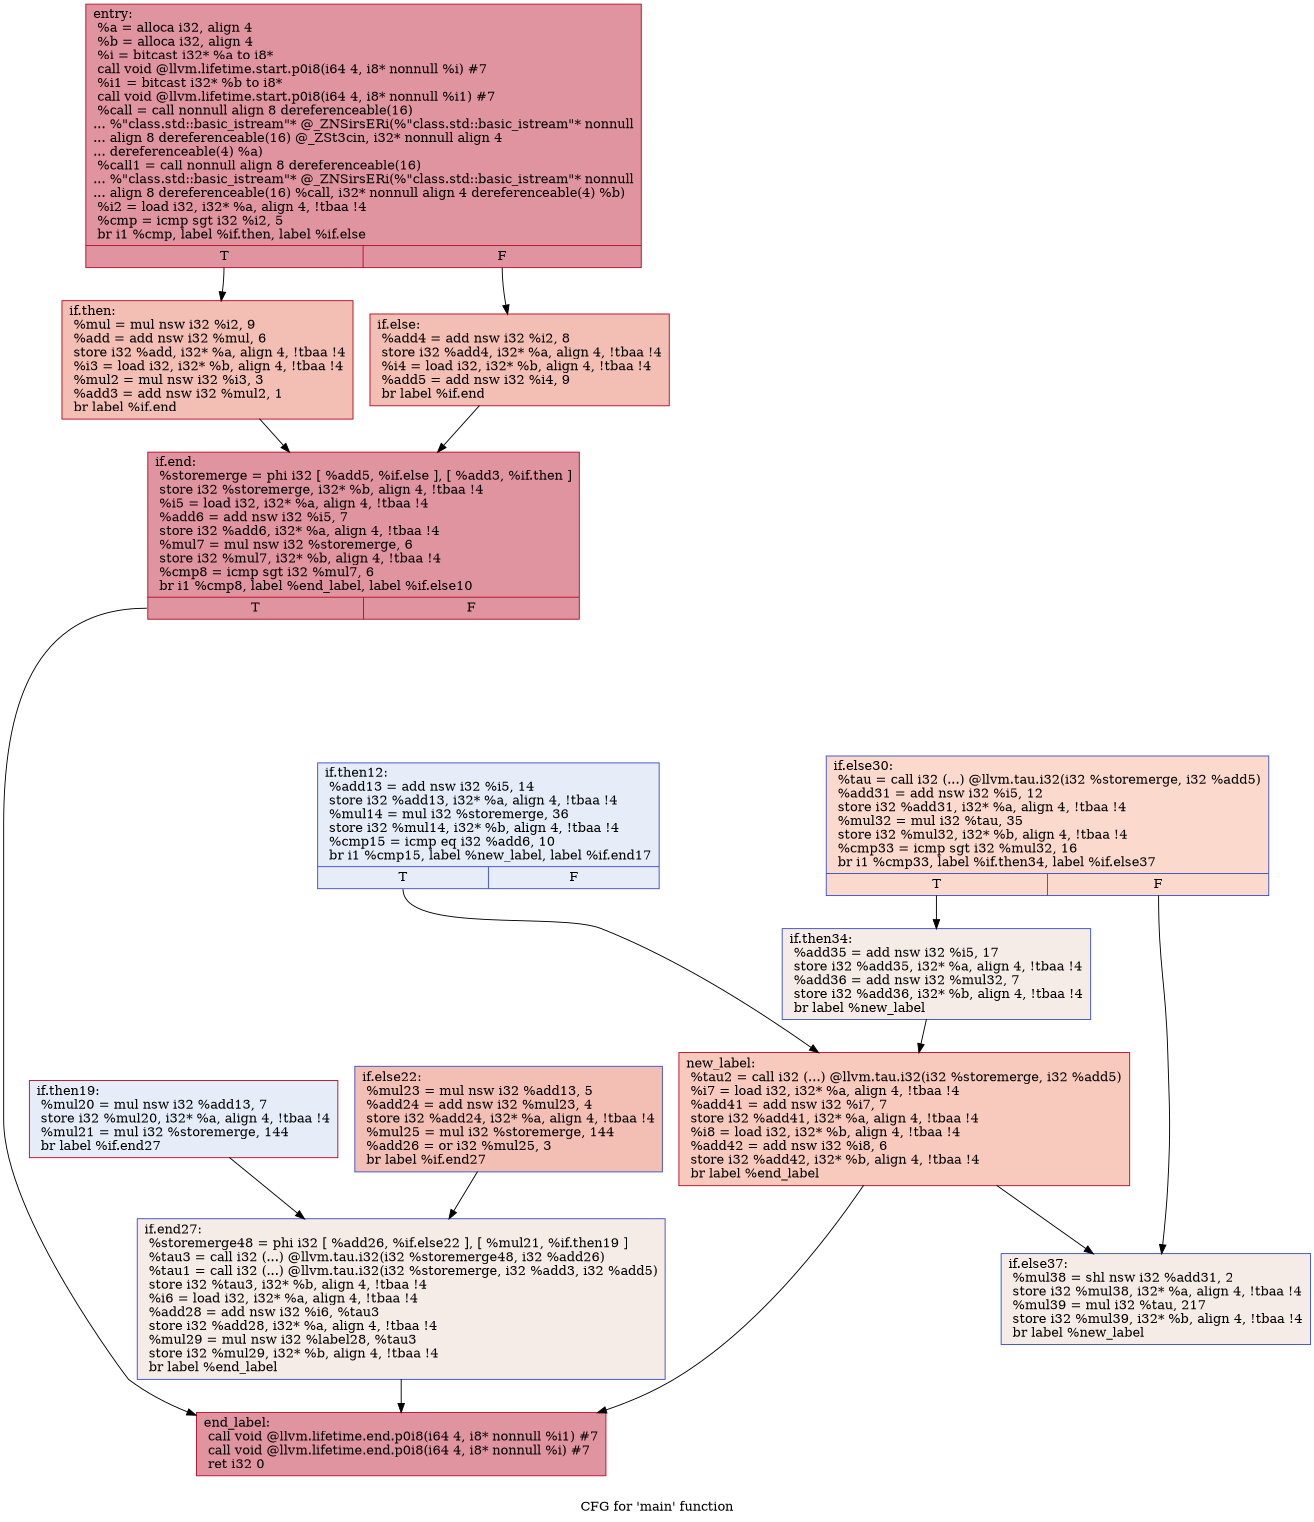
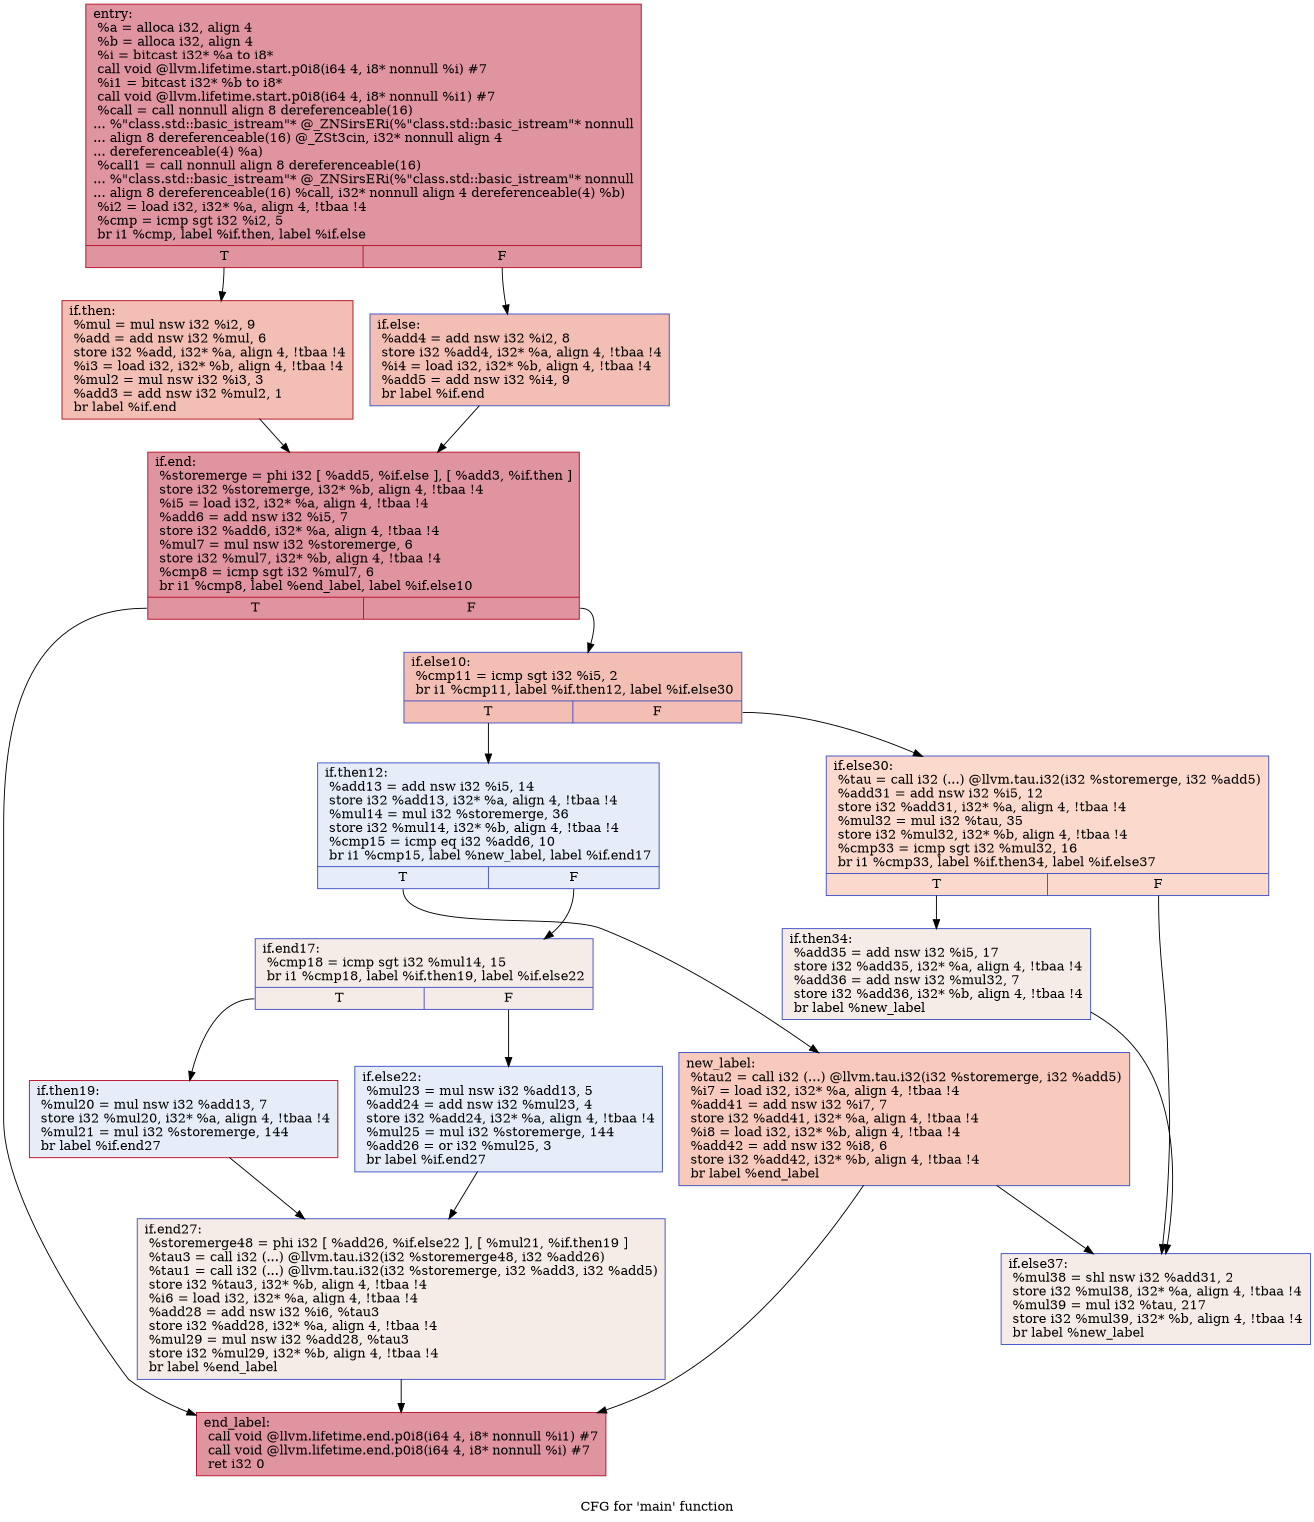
  digraph {
    label="CFG for 'main' function"
    node [color="#3d50c3ff" fillcolor="#ead5c970" shape=record style=filled]
    n1 [color="#b70d28ff" fillcolor="#b70d2870" label="{entry:\l  %a = alloca i32, align 4\l  %b = alloca i32, align 4\l  %i = bitcast i32* %a to i8*\l  call void @llvm.lifetime.start.p0i8(i64 4, i8* nonnull %i) #7\l  %i1 = bitcast i32* %b to i8*\l  call void @llvm.lifetime.start.p0i8(i64 4, i8* nonnull %i1) #7\l  %call = call nonnull align 8 dereferenceable(16)\l... %\"class.std::basic_istream\"* @_ZNSirsERi(%\"class.std::basic_istream\"* nonnull\l... align 8 dereferenceable(16) @_ZSt3cin, i32* nonnull align 4\l... dereferenceable(4) %a)\l  %call1 = call nonnull align 8 dereferenceable(16)\l... %\"class.std::basic_istream\"* @_ZNSirsERi(%\"class.std::basic_istream\"* nonnull\l... align 8 dereferenceable(16) %call, i32* nonnull align 4 dereferenceable(4) %b)\l  %i2 = load i32, i32* %a, align 4, !tbaa !4\l  %cmp = icmp sgt i32 %i2, 5\l  br i1 %cmp, label %if.then, label %if.else\l|{<s0>T|<s1>F}}"]
    n2 [color="#b70d28ff" fillcolor="#e36c5570" label="{if.then:                                          \l  %mul = mul nsw i32 %i2, 9\l  %add = add nsw i32 %mul, 6\l  store i32 %add, i32* %a, align 4, !tbaa !4\l  %i3 = load i32, i32* %b, align 4, !tbaa !4\l  %mul2 = mul nsw i32 %i3, 3\l  %add3 = add nsw i32 %mul2, 1\l  br label %if.end\l}"]
-   n3 [color="#b70d28ff" fillcolor="#e36c5570" label="{if.else:                                          \l  %add4 = add nsw i32 %i2, 8\l  store i32 %add4, i32* %a, align 4, !tbaa !4\l  %i4 = load i32, i32* %b, align 4, !tbaa !4\l  %add5 = add nsw i32 %i4, 9\l  br label %if.end\l}"]
+   n3 [fillcolor="#e36c5570" label="{if.else:                                          \l  %add4 = add nsw i32 %i2, 8\l  store i32 %add4, i32* %a, align 4, !tbaa !4\l  %i4 = load i32, i32* %b, align 4, !tbaa !4\l  %add5 = add nsw i32 %i4, 9\l  br label %if.end\l}"]
    n4 [color="#b70d28ff" fillcolor="#b70d2870" label="{if.end:                                           \l  %storemerge = phi i32 [ %add5, %if.else ], [ %add3, %if.then ]\l  store i32 %storemerge, i32* %b, align 4, !tbaa !4\l  %i5 = load i32, i32* %a, align 4, !tbaa !4\l  %add6 = add nsw i32 %i5, 7\l  store i32 %add6, i32* %a, align 4, !tbaa !4\l  %mul7 = mul nsw i32 %storemerge, 6\l  store i32 %mul7, i32* %b, align 4, !tbaa !4\l  %cmp8 = icmp sgt i32 %mul7, 6\l  br i1 %cmp8, label %end_label, label %if.else10\l|{<s0>T|<s1>F}}"]
    n5 [color="#b70d28ff" fillcolor="#b70d2870" label="{end_label:                                        \l  call void @llvm.lifetime.end.p0i8(i64 4, i8* nonnull %i1) #7\l  call void @llvm.lifetime.end.p0i8(i64 4, i8* nonnull %i) #7\l  ret i32 0\l}"]
+   n6 [fillcolor="#e36c5570" label="{if.else10:                                        \l  %cmp11 = icmp sgt i32 %i5, 2\l  br i1 %cmp11, label %if.then12, label %if.else30\l|{<s0>T|<s1>F}}"]
    n7 [fillcolor="#c7d7f070" label="{if.then12:                                        \l  %add13 = add nsw i32 %i5, 14\l  store i32 %add13, i32* %a, align 4, !tbaa !4\l  %mul14 = mul i32 %storemerge, 36\l  store i32 %mul14, i32* %b, align 4, !tbaa !4\l  %cmp15 = icmp eq i32 %add6, 10\l  br i1 %cmp15, label %new_label, label %if.end17\l|{<s0>T|<s1>F}}"]
    n8 [fillcolor="#f7ac8e70" label="{if.else30:                                        \l  %tau = call i32 (...) @llvm.tau.i32(i32 %storemerge, i32 %add5)\l  %add31 = add nsw i32 %i5, 12\l  store i32 %add31, i32* %a, align 4, !tbaa !4\l  %mul32 = mul i32 %tau, 35\l  store i32 %mul32, i32* %b, align 4, !tbaa !4\l  %cmp33 = icmp sgt i32 %mul32, 16\l  br i1 %cmp33, label %if.then34, label %if.else37\l|{<s0>T|<s1>F}}"]
-   n9 [color="#b70d28ff" fillcolor="#ef886b70" label="{new_label:                                        \l  %tau2 = call i32 (...) @llvm.tau.i32(i32 %storemerge, i32 %add5)\l  %i7 = load i32, i32* %a, align 4, !tbaa !4\l  %add41 = add nsw i32 %i7, 7\l  store i32 %add41, i32* %a, align 4, !tbaa !4\l  %i8 = load i32, i32* %b, align 4, !tbaa !4\l  %add42 = add nsw i32 %i8, 6\l  store i32 %add42, i32* %b, align 4, !tbaa !4\l  br label %end_label\l}"]
+   n9 [fillcolor="#ef886b70" label="{new_label:                                        \l  %tau2 = call i32 (...) @llvm.tau.i32(i32 %storemerge, i32 %add5)\l  %i7 = load i32, i32* %a, align 4, !tbaa !4\l  %add41 = add nsw i32 %i7, 7\l  store i32 %add41, i32* %a, align 4, !tbaa !4\l  %i8 = load i32, i32* %b, align 4, !tbaa !4\l  %add42 = add nsw i32 %i8, 6\l  store i32 %add42, i32* %b, align 4, !tbaa !4\l  br label %end_label\l}"]
+   n10 [label="{if.end17:                                         \l  %cmp18 = icmp sgt i32 %mul14, 15\l  br i1 %cmp18, label %if.then19, label %if.else22\l|{<s0>T|<s1>F}}"]
    n11 [label="{if.then34:                                        \l  %add35 = add nsw i32 %i5, 17\l  store i32 %add35, i32* %a, align 4, !tbaa !4\l  %add36 = add nsw i32 %mul32, 7\l  store i32 %add36, i32* %b, align 4, !tbaa !4\l  br label %new_label\l}"]
    n12 [label="{if.else37:                                        \l  %mul38 = shl nsw i32 %add31, 2\l  store i32 %mul38, i32* %a, align 4, !tbaa !4\l  %mul39 = mul i32 %tau, 217\l  store i32 %mul39, i32* %b, align 4, !tbaa !4\l  br label %new_label\l}"]
    n13 [color="#b70d28ff" fillcolor="#c7d7f070" label="{if.then19:                                        \l  %mul20 = mul nsw i32 %add13, 7\l  store i32 %mul20, i32* %a, align 4, !tbaa !4\l  %mul21 = mul i32 %storemerge, 144\l  br label %if.end27\l}"]
-   n14 [fillcolor="#e36c5570" label="{if.else22:                                        \l  %mul23 = mul nsw i32 %add13, 5\l  %add24 = add nsw i32 %mul23, 4\l  store i32 %add24, i32* %a, align 4, !tbaa !4\l  %mul25 = mul i32 %storemerge, 144\l  %add26 = or i32 %mul25, 3\l  br label %if.end27\l}"]
-   n15 [label="{if.end27:                                         \l  %storemerge48 = phi i32 [ %add26, %if.else22 ], [ %mul21, %if.then19 ]\l  %tau3 = call i32 (...) @llvm.tau.i32(i32 %storemerge48, i32 %add26)\l  %tau1 = call i32 (...) @llvm.tau.i32(i32 %storemerge, i32 %add3, i32 %add5)\l  store i32 %tau3, i32* %b, align 4, !tbaa !4\l  %i6 = load i32, i32* %a, align 4, !tbaa !4\l  %add28 = add nsw i32 %i6, %tau3\l  store i32 %add28, i32* %a, align 4, !tbaa !4\l  %mul29 = mul nsw i32 %label28, %tau3\l  store i32 %mul29, i32* %b, align 4, !tbaa !4\l  br label %end_label\l}"]
+   n14 [fillcolor="#c7d7f070" label="{if.else22:                                        \l  %mul23 = mul nsw i32 %add13, 5\l  %add24 = add nsw i32 %mul23, 4\l  store i32 %add24, i32* %a, align 4, !tbaa !4\l  %mul25 = mul i32 %storemerge, 144\l  %add26 = or i32 %mul25, 3\l  br label %if.end27\l}"]
+   n15 [label="{if.end27:                                         \l  %storemerge48 = phi i32 [ %add26, %if.else22 ], [ %mul21, %if.then19 ]\l  %tau3 = call i32 (...) @llvm.tau.i32(i32 %storemerge48, i32 %add26)\l  %tau1 = call i32 (...) @llvm.tau.i32(i32 %storemerge, i32 %add3, i32 %add5)\l  store i32 %tau3, i32* %b, align 4, !tbaa !4\l  %i6 = load i32, i32* %a, align 4, !tbaa !4\l  %add28 = add nsw i32 %i6, %tau3\l  store i32 %add28, i32* %a, align 4, !tbaa !4\l  %mul29 = mul nsw i32 %add28, %tau3\l  store i32 %mul29, i32* %b, align 4, !tbaa !4\l  br label %end_label\l}"]
    n1 -> n2 [tailport=s0]
    n1 -> n3 [tailport=s1]
    n2 -> n4
    n3 -> n4
    n4 -> n5 [tailport=s0]
+   n4 -> n6 [tailport=s1]
+   n6 -> n7 [tailport=s0]
+   n6 -> n8 [tailport=s1]
    n7 -> n9 [tailport=s0]
+   n7 -> n10 [tailport=s1]
    n8 -> n11 [tailport=s0]
    n8 -> n12 [tailport=s1]
    n9 -> n5
    n9 -> n12
-   n11 -> n9
+   n10 -> n13 [tailport=s0]
+   n10 -> n14 [tailport=s1]
+   n11 -> n12
    n13 -> n15
    n14 -> n15
    n15 -> n5
  }
